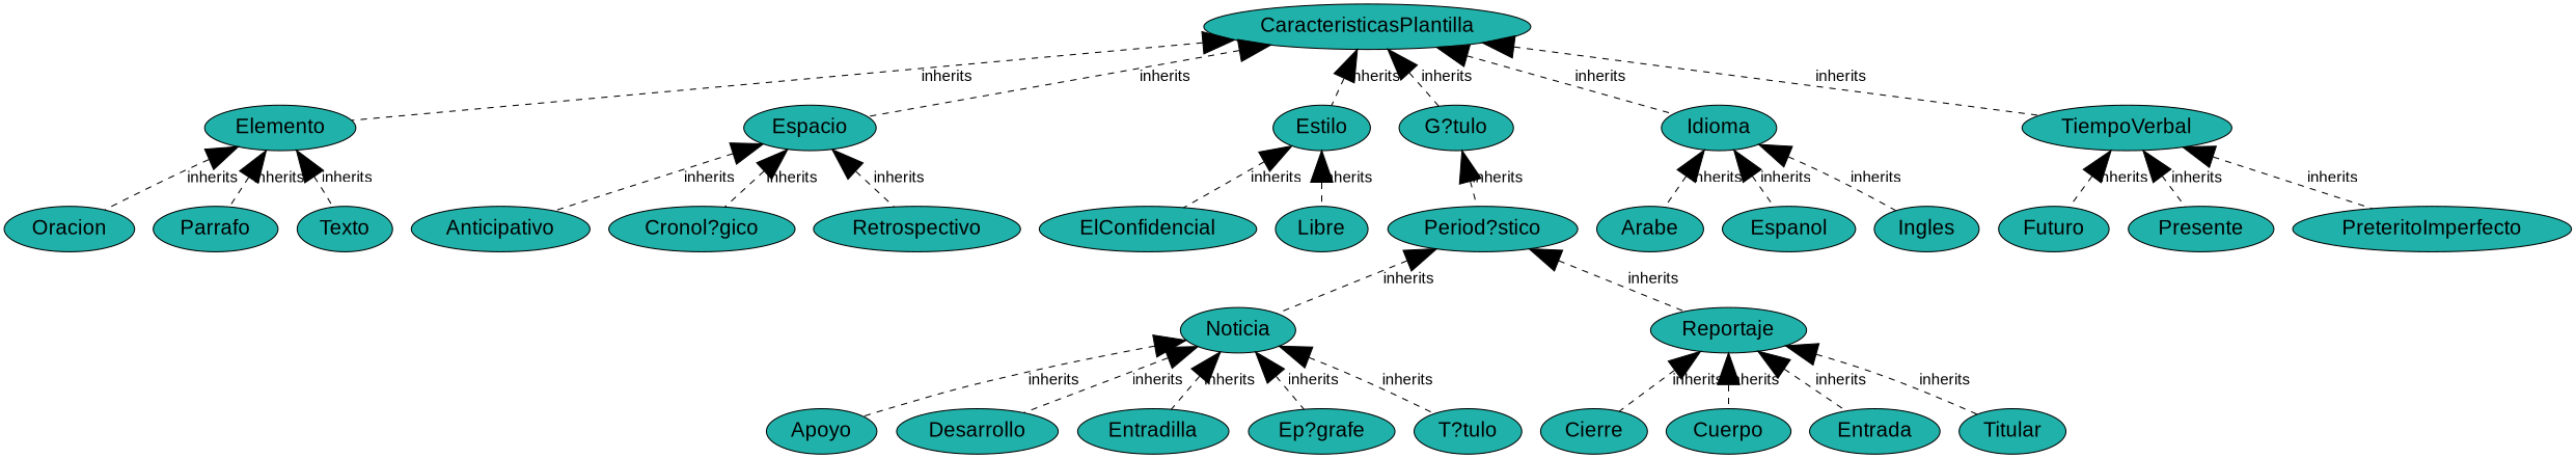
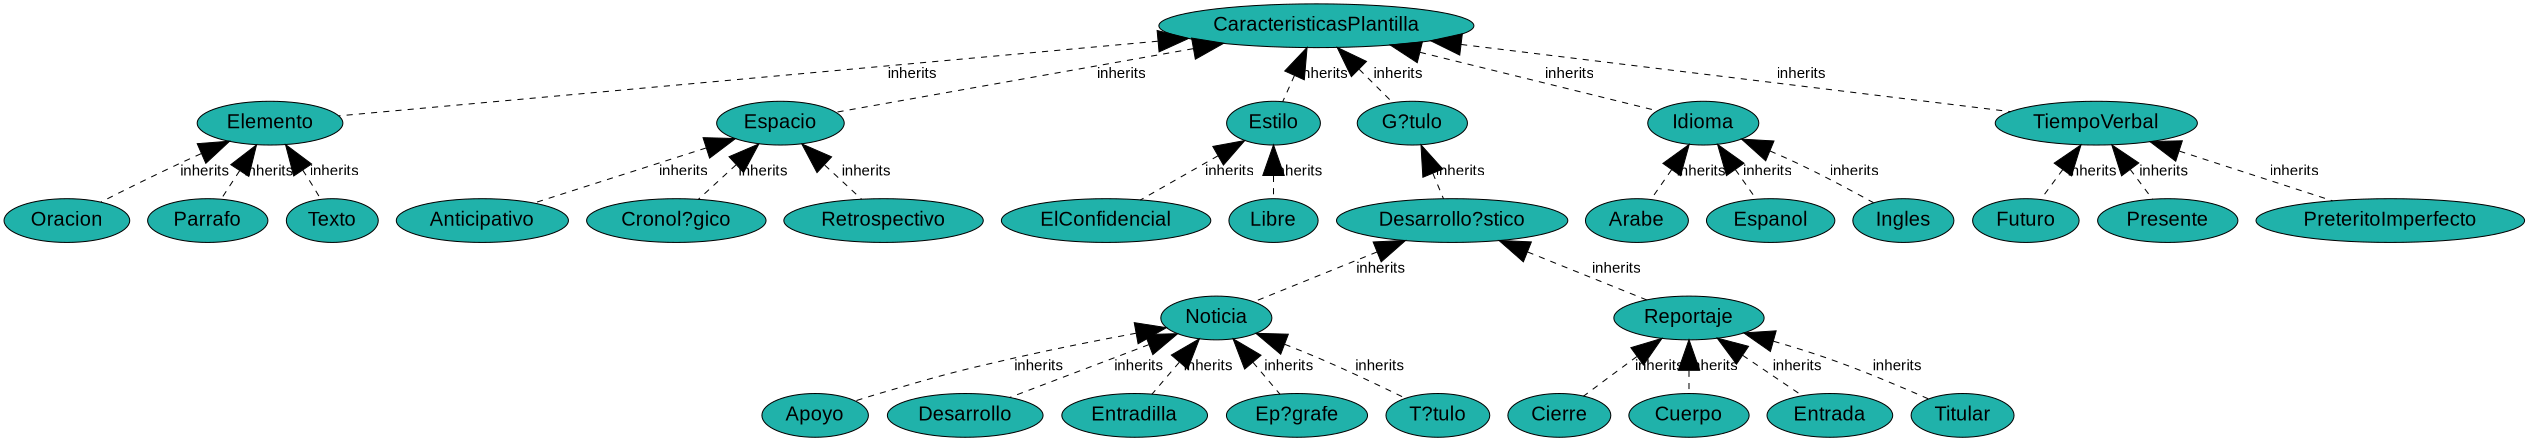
  graph {
    node [fillcolor=lightseagreen fontname=Arial fontsize=20 shape=ellipse style=filled]
    edge [arrowhead=normal arrowsize=3 color=black dir=back fontcolor=black fontname=Arial fontsize=15 style=dashed]
    n1 [label=Anticipativo]
    n2 [label=Apoyo]
    n3 [label=Arabe]
    n4 [label=CaracteristicasPlantilla]
    n5 [label=Elemento]
    n6 [label=Espacio]
    n7 [label=Estilo]
    n8 [label="G?tulo"]
    n9 [label=Idioma]
    n10 [label=TiempoVerbal]
    n11 [label=Oracion]
    n12 [label=Parrafo]
    n13 [label=Texto]
    n14 [label="Cronol?gico"]
    n15 [label=Retrospectivo]
    n16 [label=ElConfidencial]
    n17 [label=Libre]
-   n18 [label="Period?stico"]
+   n18 [label="Desarrollo?stico"]
    n19 [label=Espanol]
    n20 [label=Ingles]
    n21 [label=Futuro]
    n22 [label=Presente]
    n23 [label=PreteritoImperfecto]
    n24 [label=Cierre]
    n25 [label=Cuerpo]
    n26 [label=Desarrollo]
    n27 [label=Entrada]
    n28 [label=Entradilla]
    n29 [label="Ep?grafe"]
    n30 [label=Noticia]
    n31 [label=Reportaje]
    n32 [label="T?tulo"]
    n33 [label=Titular]
    n4 -- n5 [label=inherits]
    n4 -- n6 [label=inherits]
    n4 -- n7 [label=inherits]
    n4 -- n8 [label=inherits]
    n4 -- n9 [label=inherits]
    n4 -- n10 [label=inherits]
    n5 -- n11 [label=inherits]
    n5 -- n12 [label=inherits]
    n5 -- n13 [label=inherits]
    n6 -- n1 [label=inherits]
    n6 -- n14 [label=inherits]
    n6 -- n15 [label=inherits]
    n7 -- n16 [label=inherits]
    n7 -- n17 [label=inherits]
    n8 -- n18 [label=inherits]
    n9 -- n3 [label=inherits]
    n9 -- n19 [label=inherits]
    n9 -- n20 [label=inherits]
    n10 -- n21 [label=inherits]
    n10 -- n22 [label=inherits]
    n10 -- n23 [label=inherits]
    n18 -- n30 [label=inherits]
    n18 -- n31 [label=inherits]
    n30 -- n2 [label=inherits]
    n30 -- n26 [label=inherits]
    n30 -- n28 [label=inherits]
    n30 -- n29 [label=inherits]
    n30 -- n32 [label=inherits]
    n31 -- n24 [label=inherits]
    n31 -- n25 [label=inherits]
    n31 -- n27 [label=inherits]
    n31 -- n33 [label=inherits]
  }
